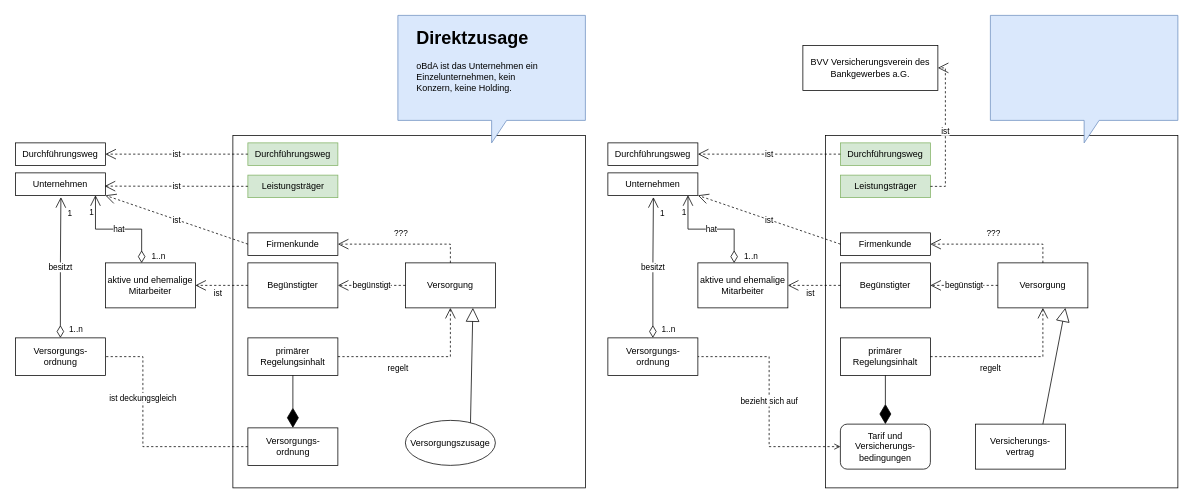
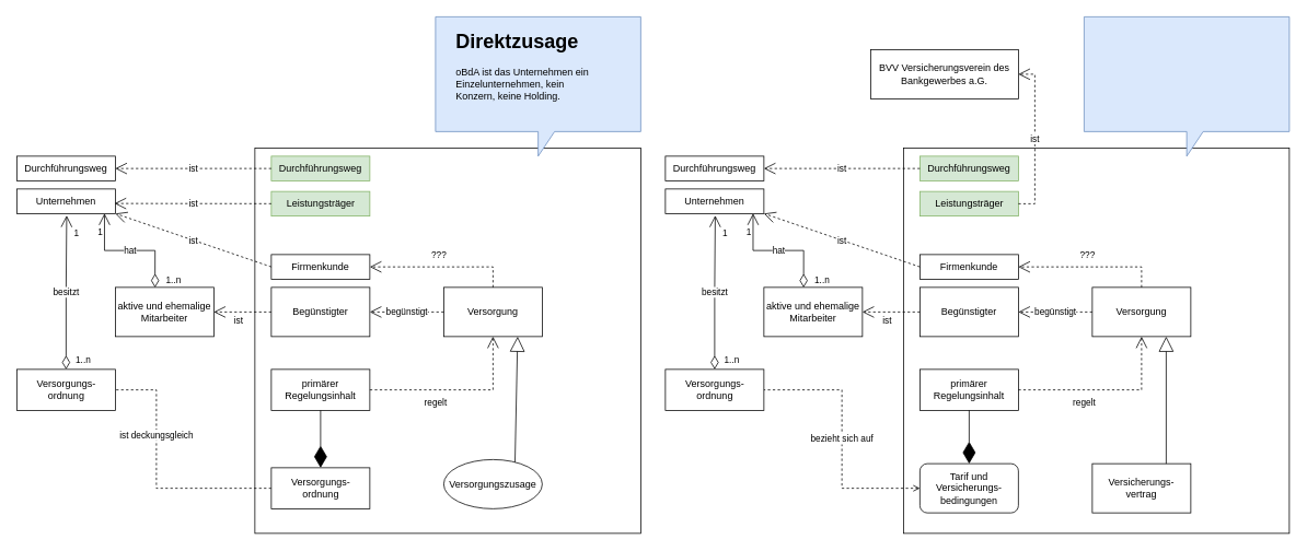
  <mxCell id="0" />
  <mxCell id="1" parent="0" />
  <mxCell id="2" value="" style="whiteSpace=wrap;html=1;aspect=fixed;" parent="1" vertex="1"><mxGeometry x="310" y="180" width="470" height="470" as="geometry" /></mxCell>
  <mxCell id="3" value="&lt;div&gt;Unternehmen&lt;/div&gt;" style="rounded=0;whiteSpace=wrap;html=1;" parent="1" vertex="1"><mxGeometry x="20" y="230" width="120" height="30" as="geometry" /></mxCell>
  <mxCell id="4" value="Durchführungsweg" style="rounded=0;whiteSpace=wrap;html=1;" parent="1" vertex="1"><mxGeometry x="20" y="190" width="120" height="30" as="geometry" /></mxCell>
  <mxCell id="5" value="Leistungsträger" style="html=1;fillColor=#d5e8d4;strokeColor=#82b366;" parent="1" vertex="1"><mxGeometry x="330" y="233" width="120" height="30" as="geometry" /></mxCell>
  <mxCell id="6" value="Durchführungsweg" style="rounded=0;whiteSpace=wrap;html=1;fillColor=#d5e8d4;strokeColor=#82b366;" parent="1" vertex="1"><mxGeometry x="330" y="190" width="120" height="30" as="geometry" /></mxCell>
  <mxCell id="7" value="ist" style="endArrow=open;endSize=12;dashed=1;html=1;rounded=0;entryX=0.992;entryY=0.589;entryDx=0;entryDy=0;entryPerimeter=0;" parent="1" source="5" target="3" edge="1"><mxGeometry width="160" relative="1" as="geometry"><mxPoint x="320" y="390" as="sourcePoint" /><mxPoint x="480" y="390" as="targetPoint" /></mxGeometry></mxCell>
  <mxCell id="8" value="ist" style="endArrow=open;endSize=12;dashed=1;html=1;rounded=0;entryX=1;entryY=0.5;entryDx=0;entryDy=0;exitX=0;exitY=0.5;exitDx=0;exitDy=0;" parent="1" source="6" target="4" edge="1"><mxGeometry width="160" relative="1" as="geometry"><mxPoint x="320" y="390" as="sourcePoint" /><mxPoint x="480" y="390" as="targetPoint" /></mxGeometry></mxCell>
  <mxCell id="9" value="&lt;div&gt;Versorgungs-&lt;/div&gt;&lt;div&gt;ordnung&lt;/div&gt;" style="html=1;" parent="1" vertex="1"><mxGeometry x="20" y="450" width="120" height="50" as="geometry" /></mxCell>
  <mxCell id="10" value="besitzt" style="endArrow=open;html=1;endSize=12;startArrow=diamondThin;startSize=14;startFill=0;edgeStyle=orthogonalEdgeStyle;rounded=0;exitX=0.5;exitY=0;exitDx=0;exitDy=0;entryX=0.506;entryY=1.078;entryDx=0;entryDy=0;entryPerimeter=0;" parent="1" source="9" target="3" edge="1"><mxGeometry relative="1" as="geometry"><mxPoint x="110" y="330" as="sourcePoint" /><mxPoint x="270" y="330" as="targetPoint" /></mxGeometry></mxCell>
  <mxCell id="11" value="1..n" style="edgeLabel;resizable=0;html=1;align=left;verticalAlign=top;" parent="10" connectable="0" vertex="1"><mxGeometry x="-1" relative="1" as="geometry"><mxPoint x="10" y="-25" as="offset" /></mxGeometry></mxCell>
  <mxCell id="12" value="1" style="edgeLabel;resizable=0;html=1;align=right;verticalAlign=top;" parent="10" connectable="0" vertex="1"><mxGeometry x="1" relative="1" as="geometry"><mxPoint x="15" y="8" as="offset" /></mxGeometry></mxCell>
  <mxCell id="13" value="primärer Regelungsinhalt" style="rounded=0;whiteSpace=wrap;html=1;" parent="1" vertex="1"><mxGeometry x="330" y="450" width="120" height="50" as="geometry" /></mxCell>
  <mxCell id="14" value="Firmenkunde" style="rounded=0;whiteSpace=wrap;html=1;" parent="1" vertex="1"><mxGeometry x="330" y="310" width="120" height="30" as="geometry" /></mxCell>
  <mxCell id="15" value="Begünstigter" style="rounded=0;whiteSpace=wrap;html=1;" parent="1" vertex="1"><mxGeometry x="330" y="350" width="120" height="60" as="geometry" /></mxCell>
  <mxCell id="16" value="aktive und ehemalige Mitarbeiter" style="rounded=0;whiteSpace=wrap;html=1;" parent="1" vertex="1"><mxGeometry x="140" y="350" width="120" height="60" as="geometry" /></mxCell>
  <mxCell id="17" value="ist deckungsgleich" style="endArrow=none;endSize=12;dashed=1;html=1;rounded=0;entryX=1;entryY=0.5;entryDx=0;entryDy=0;exitX=0;exitY=0.5;exitDx=0;exitDy=0;edgeStyle=orthogonalEdgeStyle;endFill=0;" parent="1" source="57" edge="1"><mxGeometry x="0.323" width="160" relative="1" as="geometry"><mxPoint x="330" y="475" as="sourcePoint" /><mxPoint x="140" y="475" as="targetPoint" /><Array as="points"><mxPoint x="190" y="595" /><mxPoint x="190" y="475" /></Array><mxPoint as="offset" /></mxGeometry></mxCell>
  <mxCell id="18" value="hat" style="endArrow=open;html=1;endSize=12;startArrow=diamondThin;startSize=14;startFill=0;edgeStyle=orthogonalEdgeStyle;rounded=0;exitX=0.403;exitY=0.003;exitDx=0;exitDy=0;exitPerimeter=0;entryX=0.89;entryY=0.993;entryDx=0;entryDy=0;entryPerimeter=0;" parent="1" source="16" target="3" edge="1"><mxGeometry relative="1" as="geometry"><mxPoint x="370" y="310" as="sourcePoint" /><mxPoint x="530" y="310" as="targetPoint" /></mxGeometry></mxCell>
  <mxCell id="19" value="1..n" style="edgeLabel;resizable=0;html=1;align=left;verticalAlign=top;" parent="18" connectable="0" vertex="1"><mxGeometry x="-1" relative="1" as="geometry"><mxPoint x="12" y="-22" as="offset" /></mxGeometry></mxCell>
  <mxCell id="20" value="1" style="edgeLabel;resizable=0;html=1;align=right;verticalAlign=top;" parent="18" connectable="0" vertex="1"><mxGeometry x="1" relative="1" as="geometry"><mxPoint x="-2" y="10" as="offset" /></mxGeometry></mxCell>
  <mxCell id="21" value="ist" style="endArrow=open;endSize=12;dashed=1;html=1;rounded=0;entryX=1;entryY=0.5;entryDx=0;entryDy=0;exitX=0;exitY=0.5;exitDx=0;exitDy=0;" parent="1" source="15" target="16" edge="1"><mxGeometry x="0.143" y="10" width="160" relative="1" as="geometry"><mxPoint x="370" y="310" as="sourcePoint" /><mxPoint x="530" y="310" as="targetPoint" /><mxPoint as="offset" /></mxGeometry></mxCell>
  <mxCell id="22" value="&lt;div&gt;Versorgung&lt;/div&gt;" style="rounded=0;whiteSpace=wrap;html=1;" parent="1" vertex="1"><mxGeometry x="540" y="350" width="120" height="60" as="geometry" /></mxCell>
  <mxCell id="23" value="???" style="endArrow=open;endSize=12;dashed=1;html=1;rounded=0;exitX=0.5;exitY=0;exitDx=0;exitDy=0;entryX=1;entryY=0.5;entryDx=0;entryDy=0;" parent="1" source="22" target="14" edge="1"><mxGeometry x="0.04" y="-15" width="160" relative="1" as="geometry"><mxPoint x="410" y="300" as="sourcePoint" /><mxPoint x="570" y="300" as="targetPoint" /><Array as="points"><mxPoint x="600" y="325" /></Array><mxPoint as="offset" /></mxGeometry></mxCell>
  <mxCell id="24" value="begünstigt" style="endArrow=open;endSize=12;dashed=1;html=1;rounded=0;entryX=1;entryY=0.5;entryDx=0;entryDy=0;" parent="1" source="22" target="15" edge="1"><mxGeometry width="160" relative="1" as="geometry"><mxPoint x="370" y="310" as="sourcePoint" /><mxPoint x="530" y="310" as="targetPoint" /></mxGeometry></mxCell>
  <mxCell id="25" value="ist" style="endArrow=open;endSize=12;dashed=1;html=1;rounded=0;exitX=0;exitY=0.5;exitDx=0;exitDy=0;entryX=1;entryY=1;entryDx=0;entryDy=0;" parent="1" source="14" target="3" edge="1"><mxGeometry width="160" relative="1" as="geometry"><mxPoint x="370" y="330" as="sourcePoint" /><mxPoint x="530" y="330" as="targetPoint" /></mxGeometry></mxCell>
  <mxCell id="26" value="regelt" style="endArrow=open;endSize=12;dashed=1;html=1;rounded=0;exitX=1;exitY=0.5;exitDx=0;exitDy=0;entryX=0.5;entryY=1;entryDx=0;entryDy=0;" parent="1" source="13" target="22" edge="1"><mxGeometry x="-0.256" y="-15" width="160" relative="1" as="geometry"><mxPoint x="480" y="470" as="sourcePoint" /><mxPoint x="640" y="470" as="targetPoint" /><Array as="points"><mxPoint x="600" y="475" /></Array><mxPoint as="offset" /></mxGeometry></mxCell>
  <mxCell id="27" value="" style="whiteSpace=wrap;html=1;aspect=fixed;" vertex="1" parent="1"><mxGeometry x="1100" y="180" width="470" height="470" as="geometry" /></mxCell>
  <mxCell id="28" value="&lt;div&gt;Unternehmen&lt;/div&gt;" style="rounded=0;whiteSpace=wrap;html=1;" vertex="1" parent="1"><mxGeometry x="810" y="230" width="120" height="30" as="geometry" /></mxCell>
  <mxCell id="29" value="Durchführungsweg" style="rounded=0;whiteSpace=wrap;html=1;" vertex="1" parent="1"><mxGeometry x="810" y="190" width="120" height="30" as="geometry" /></mxCell>
  <mxCell id="30" value="Leistungsträger" style="html=1;fillColor=#d5e8d4;strokeColor=#82b366;" vertex="1" parent="1"><mxGeometry x="1120" y="233" width="120" height="30" as="geometry" /></mxCell>
  <mxCell id="31" value="Durchführungsweg" style="rounded=0;whiteSpace=wrap;html=1;fillColor=#d5e8d4;strokeColor=#82b366;" vertex="1" parent="1"><mxGeometry x="1120" y="190" width="120" height="30" as="geometry" /></mxCell>
  <mxCell id="32" value="ist" style="endArrow=open;endSize=12;dashed=1;html=1;rounded=0;entryX=1;entryY=0.5;entryDx=0;entryDy=0;exitX=1;exitY=0.5;exitDx=0;exitDy=0;edgeStyle=orthogonalEdgeStyle;" edge="1" source="30" target="52" parent="1"><mxGeometry width="160" relative="1" as="geometry"><mxPoint x="1110" y="390" as="sourcePoint" /><mxPoint x="1270" y="390" as="targetPoint" /><Array as="points"><mxPoint x="1260" y="248" /><mxPoint x="1260" y="90" /></Array></mxGeometry></mxCell>
  <mxCell id="33" value="ist" style="endArrow=open;endSize=12;dashed=1;html=1;rounded=0;entryX=1;entryY=0.5;entryDx=0;entryDy=0;exitX=0;exitY=0.5;exitDx=0;exitDy=0;" edge="1" source="31" target="29" parent="1"><mxGeometry width="160" relative="1" as="geometry"><mxPoint x="1110" y="390" as="sourcePoint" /><mxPoint x="1270" y="390" as="targetPoint" /></mxGeometry></mxCell>
  <mxCell id="34" value="&lt;div&gt;Versorgungs-&lt;/div&gt;&lt;div&gt;ordnung&lt;/div&gt;" style="html=1;" vertex="1" parent="1"><mxGeometry x="810" y="450" width="120" height="50" as="geometry" /></mxCell>
  <mxCell id="35" value="besitzt" style="endArrow=open;html=1;endSize=12;startArrow=diamondThin;startSize=14;startFill=0;edgeStyle=orthogonalEdgeStyle;rounded=0;exitX=0.5;exitY=0;exitDx=0;exitDy=0;entryX=0.506;entryY=1.078;entryDx=0;entryDy=0;entryPerimeter=0;" edge="1" source="34" target="28" parent="1"><mxGeometry relative="1" as="geometry"><mxPoint x="900" y="330" as="sourcePoint" /><mxPoint x="1060" y="330" as="targetPoint" /></mxGeometry></mxCell>
  <mxCell id="36" value="1..n" style="edgeLabel;resizable=0;html=1;align=left;verticalAlign=top;" connectable="0" vertex="1" parent="35"><mxGeometry x="-1" relative="1" as="geometry"><mxPoint x="10" y="-25" as="offset" /></mxGeometry></mxCell>
  <mxCell id="37" value="1" style="edgeLabel;resizable=0;html=1;align=right;verticalAlign=top;" connectable="0" vertex="1" parent="35"><mxGeometry x="1" relative="1" as="geometry"><mxPoint x="15" y="8" as="offset" /></mxGeometry></mxCell>
  <mxCell id="38" value="primärer Regelungsinhalt" style="rounded=0;whiteSpace=wrap;html=1;" vertex="1" parent="1"><mxGeometry x="1120" y="450" width="120" height="50" as="geometry" /></mxCell>
  <mxCell id="39" value="Firmenkunde" style="rounded=0;whiteSpace=wrap;html=1;" vertex="1" parent="1"><mxGeometry x="1120" y="310" width="120" height="30" as="geometry" /></mxCell>
  <mxCell id="40" value="Begünstigter" style="rounded=0;whiteSpace=wrap;html=1;" vertex="1" parent="1"><mxGeometry x="1120" y="350" width="120" height="60" as="geometry" /></mxCell>
  <mxCell id="41" value="aktive und ehemalige Mitarbeiter" style="rounded=0;whiteSpace=wrap;html=1;" vertex="1" parent="1"><mxGeometry x="930" y="350" width="120" height="60" as="geometry" /></mxCell>
  <mxCell id="42" value="bezieht sich auf" style="endArrow=none;endSize=12;dashed=1;html=1;rounded=0;entryX=1;entryY=0.5;entryDx=0;entryDy=0;exitX=0;exitY=0.5;exitDx=0;exitDy=0;edgeStyle=orthogonalEdgeStyle;endFill=0;startArrow=open;startFill=0;" edge="1" source="56" target="34" parent="1"><mxGeometry width="160" relative="1" as="geometry"><mxPoint x="1160" y="310" as="sourcePoint" /><mxPoint x="1320" y="310" as="targetPoint" /></mxGeometry></mxCell>
  <mxCell id="43" value="hat" style="endArrow=open;html=1;endSize=12;startArrow=diamondThin;startSize=14;startFill=0;edgeStyle=orthogonalEdgeStyle;rounded=0;exitX=0.403;exitY=0.003;exitDx=0;exitDy=0;exitPerimeter=0;entryX=0.89;entryY=0.993;entryDx=0;entryDy=0;entryPerimeter=0;" edge="1" source="41" target="28" parent="1"><mxGeometry relative="1" as="geometry"><mxPoint x="1160" y="310" as="sourcePoint" /><mxPoint x="1320" y="310" as="targetPoint" /></mxGeometry></mxCell>
  <mxCell id="44" value="1..n" style="edgeLabel;resizable=0;html=1;align=left;verticalAlign=top;" connectable="0" vertex="1" parent="43"><mxGeometry x="-1" relative="1" as="geometry"><mxPoint x="12" y="-22" as="offset" /></mxGeometry></mxCell>
  <mxCell id="45" value="1" style="edgeLabel;resizable=0;html=1;align=right;verticalAlign=top;" connectable="0" vertex="1" parent="43"><mxGeometry x="1" relative="1" as="geometry"><mxPoint x="-2" y="10" as="offset" /></mxGeometry></mxCell>
  <mxCell id="46" value="ist" style="endArrow=open;endSize=12;dashed=1;html=1;rounded=0;entryX=1;entryY=0.5;entryDx=0;entryDy=0;exitX=0;exitY=0.5;exitDx=0;exitDy=0;" edge="1" source="40" target="41" parent="1"><mxGeometry x="0.143" y="10" width="160" relative="1" as="geometry"><mxPoint x="1160" y="310" as="sourcePoint" /><mxPoint x="1320" y="310" as="targetPoint" /><mxPoint as="offset" /></mxGeometry></mxCell>
  <mxCell id="47" value="&lt;div&gt;Versorgung&lt;/div&gt;" style="rounded=0;whiteSpace=wrap;html=1;" vertex="1" parent="1"><mxGeometry x="1330" y="350" width="120" height="60" as="geometry" /></mxCell>
  <mxCell id="48" value="???" style="endArrow=open;endSize=12;dashed=1;html=1;rounded=0;exitX=0.5;exitY=0;exitDx=0;exitDy=0;entryX=1;entryY=0.5;entryDx=0;entryDy=0;" edge="1" source="47" target="39" parent="1"><mxGeometry x="0.04" y="-15" width="160" relative="1" as="geometry"><mxPoint x="1200" y="300" as="sourcePoint" /><mxPoint x="1360" y="300" as="targetPoint" /><Array as="points"><mxPoint x="1390" y="325" /></Array><mxPoint as="offset" /></mxGeometry></mxCell>
  <mxCell id="49" value="begünstigt" style="endArrow=open;endSize=12;dashed=1;html=1;rounded=0;entryX=1;entryY=0.5;entryDx=0;entryDy=0;" edge="1" source="47" target="40" parent="1"><mxGeometry width="160" relative="1" as="geometry"><mxPoint x="1160" y="310" as="sourcePoint" /><mxPoint x="1320" y="310" as="targetPoint" /></mxGeometry></mxCell>
  <mxCell id="50" value="ist" style="endArrow=open;endSize=12;dashed=1;html=1;rounded=0;exitX=0;exitY=0.5;exitDx=0;exitDy=0;entryX=1;entryY=1;entryDx=0;entryDy=0;" edge="1" source="39" target="28" parent="1"><mxGeometry width="160" relative="1" as="geometry"><mxPoint x="1160" y="330" as="sourcePoint" /><mxPoint x="1320" y="330" as="targetPoint" /></mxGeometry></mxCell>
  <mxCell id="51" value="regelt" style="endArrow=open;endSize=12;dashed=1;html=1;rounded=0;exitX=1;exitY=0.5;exitDx=0;exitDy=0;entryX=0.5;entryY=1;entryDx=0;entryDy=0;" edge="1" source="38" target="47" parent="1"><mxGeometry x="-0.256" y="-15" width="160" relative="1" as="geometry"><mxPoint x="1270" y="470" as="sourcePoint" /><mxPoint x="1430" y="470" as="targetPoint" /><Array as="points"><mxPoint x="1390" y="475" /></Array><mxPoint as="offset" /></mxGeometry></mxCell>
- <mxCell id="52" value="BVV Versicherungsverein des Bankgewerbes a.G." style="rounded=0;whiteSpace=wrap;html=1;" vertex="1" parent="1"><mxGeometry x="1070" y="60" width="180" height="60" as="geometry" /></mxCell>
+ <mxCell id="52" value="BVV Versicherungsverein des Bankgewerbes a.G." style="rounded=0;whiteSpace=wrap;html=1;" vertex="1" parent="1"><mxGeometry x="1060" y="60" width="180" height="60" as="geometry" /></mxCell>
  <mxCell id="53" value="" style="shape=callout;whiteSpace=wrap;html=1;perimeter=calloutPerimeter;fillColor=#dae8fc;strokeColor=#6c8ebf;" vertex="1" parent="1"><mxGeometry x="530" y="20" width="250" height="170" as="geometry" /></mxCell>
  <mxCell id="54" value="&lt;h1&gt;Direktzusage&lt;br&gt;&lt;/h1&gt;&lt;p&gt;oBdA ist das Unternehmen ein Einzelunternehmen, kein Konzern, keine Holding.&lt;br&gt;&lt;/p&gt;" style="text;html=1;strokeColor=none;fillColor=none;spacing=5;spacingTop=-20;whiteSpace=wrap;overflow=hidden;rounded=0;" parent="1" vertex="1"><mxGeometry x="550" y="30" width="190" height="120" as="geometry" /></mxCell>
  <mxCell id="55" value="" style="shape=callout;whiteSpace=wrap;html=1;perimeter=calloutPerimeter;fillColor=#dae8fc;strokeColor=#6c8ebf;" vertex="1" parent="1"><mxGeometry x="1320" y="20" width="250" height="170" as="geometry" /></mxCell>
  <mxCell id="56" value="Tarif und Versicherungs-bedingungen" style="whiteSpace=wrap;html=1;rounded=1;" vertex="1" parent="1"><mxGeometry x="1120" y="565" width="120" height="60" as="geometry" /></mxCell>
  <mxCell id="57" value="&lt;div&gt;Versorgungs-&lt;/div&gt;&lt;div&gt;ordnung&lt;/div&gt;" style="html=1;" vertex="1" parent="1"><mxGeometry x="330" y="570" width="120" height="50" as="geometry" /></mxCell>
  <mxCell id="58" value="" style="endArrow=diamondThin;endFill=1;endSize=24;html=1;rounded=0;entryX=0.5;entryY=0;entryDx=0;entryDy=0;exitX=0.5;exitY=1;exitDx=0;exitDy=0;" edge="1" parent="1" source="38" target="56"><mxGeometry width="160" relative="1" as="geometry"><mxPoint x="940" y="660" as="sourcePoint" /><mxPoint x="850" y="420" as="targetPoint" /></mxGeometry></mxCell>
  <mxCell id="59" value="" style="endArrow=diamondThin;endFill=1;endSize=24;html=1;rounded=0;exitX=0.5;exitY=1;exitDx=0;exitDy=0;entryX=0.5;entryY=0;entryDx=0;entryDy=0;" edge="1" parent="1" source="13" target="57"><mxGeometry width="160" relative="1" as="geometry"><mxPoint x="630" y="760" as="sourcePoint" /><mxPoint x="850" y="420" as="targetPoint" /><Array as="points" /></mxGeometry></mxCell>
  <mxCell id="60" value="Versorgungszusage" style="ellipse;whiteSpace=wrap;html=1;" vertex="1" parent="1"><mxGeometry x="540" y="560" width="120" height="60" as="geometry" /></mxCell>
- <mxCell id="61" value="Versicherungs- vertrag" style="rounded=0;whiteSpace=wrap;html=1;" vertex="1" parent="1"><mxGeometry x="1300" y="565" width="120" height="60" as="geometry" /></mxCell>
+ <mxCell id="61" value="Versicherungs- vertrag" style="rounded=0;whiteSpace=wrap;html=1;" vertex="1" parent="1"><mxGeometry x="1330" y="565" width="120" height="60" as="geometry" /></mxCell>
  <mxCell id="62" value="" style="endArrow=block;endSize=16;endFill=0;html=1;rounded=0;exitX=0.75;exitY=0;exitDx=0;exitDy=0;entryX=0.75;entryY=1;entryDx=0;entryDy=0;" edge="1" parent="1" source="60" target="22"><mxGeometry width="160" relative="1" as="geometry"><mxPoint x="690" y="420" as="sourcePoint" /><mxPoint x="850" y="420" as="targetPoint" /></mxGeometry></mxCell>
  <mxCell id="63" value="" style="endArrow=block;endSize=16;endFill=0;html=1;rounded=0;entryX=0.75;entryY=1;entryDx=0;entryDy=0;exitX=0.75;exitY=0;exitDx=0;exitDy=0;" edge="1" parent="1" source="61" target="47"><mxGeometry width="160" relative="1" as="geometry"><mxPoint x="1430" y="580" as="sourcePoint" /><mxPoint x="1430" y="430" as="targetPoint" /></mxGeometry></mxCell>
